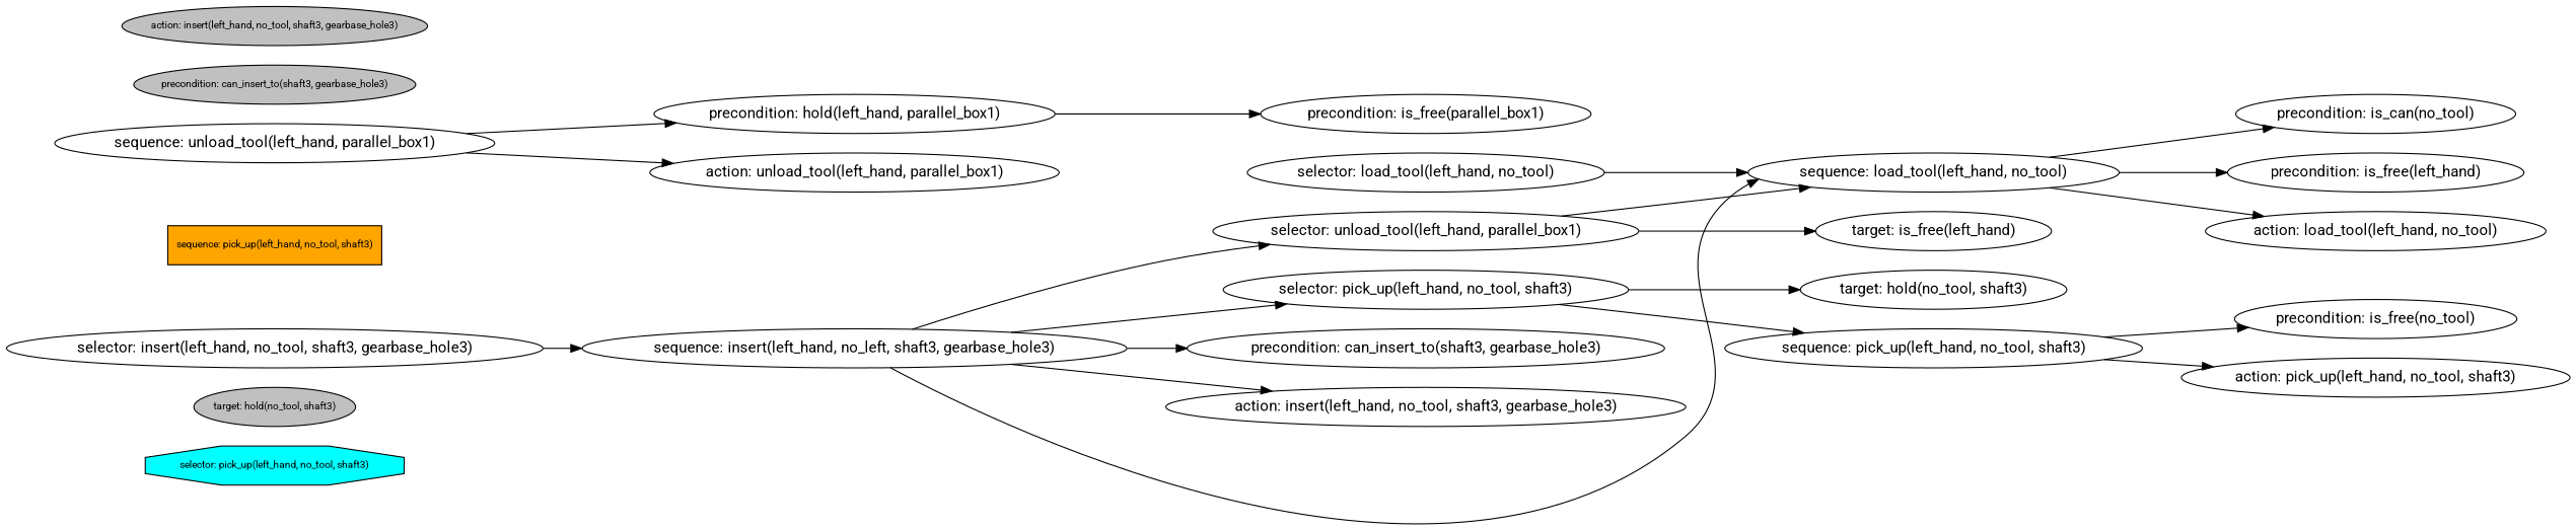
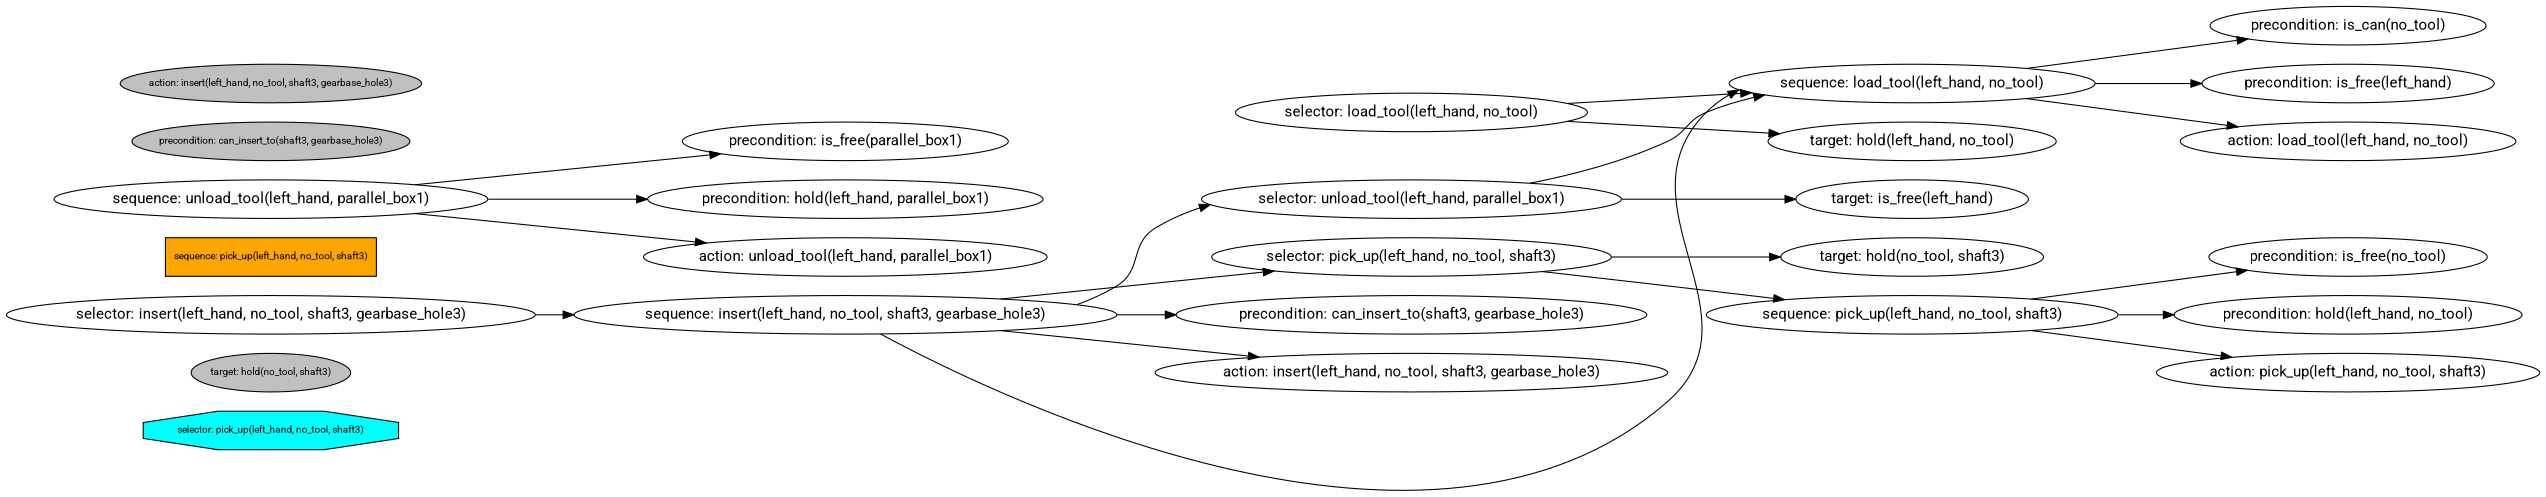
  digraph {
    fontname=Roboto
    ordering=out
    rankdir=LR
    node [fontname=Roboto]
    edge [fontname=Roboto]
    n1 [fillcolor=cyan fontcolor=black fontsize=9 label="selector: pick_up(left_hand, no_tool, shaft3)" shape=octagon style=filled]
    n2 [fillcolor=gray fontcolor=black fontsize=9 label="target: hold(no_tool, shaft3)" shape=ellipse style=filled]
    "selector: insert(left_hand, no_tool, shaft3, gearbase_hole3)"
-   "sequence: insert(left_hand, no_tool, shaft3, gearbase_hole3)" [label="sequence: insert(left_hand, no_left, shaft3, gearbase_hole3)"]
+   "sequence: insert(left_hand, no_tool, shaft3, gearbase_hole3)"
    "selector: unload_tool(left_hand, parallel_box1)"
    "selector: pick_up(left_hand, no_tool, shaft3)"
    "precondition: can_insert_to(shaft3, gearbase_hole3)"
    "action: insert(left_hand, no_tool, shaft3, gearbase_hole3)"
    "sequence: load_tool(left_hand, no_tool)"
    n10 [fillcolor=orange fontcolor=black fontsize=9 label="sequence: pick_up(left_hand, no_tool, shaft3)" shape=box style=filled]
    "target: is_free(left_hand)"
    "selector: load_tool(left_hand, no_tool)"
+   "target: hold(left_hand, no_tool)"
    "target: hold(no_tool, shaft3)"
    "sequence: pick_up(left_hand, no_tool, shaft3)"
    "sequence: unload_tool(left_hand, parallel_box1)"
    "precondition: is_free(parallel_box1)"
    "precondition: hold(left_hand, parallel_box1)"
    "action: unload_tool(left_hand, parallel_box1)"
    n20 [fillcolor=gray fontcolor=black fontsize=9 label="precondition: can_insert_to(shaft3, gearbase_hole3)" shape=ellipse style=filled]
    n21 [fillcolor=gray fontcolor=black fontsize=9 label="action: insert(left_hand, no_tool, shaft3, gearbase_hole3)" shape=ellipse style=filled]
    n22 [label="precondition: is_can(no_tool)"]
    "precondition: is_free(left_hand)"
    "action: load_tool(left_hand, no_tool)"
    "precondition: is_free(no_tool)"
+   "precondition: hold(left_hand, no_tool)"
    "action: pick_up(left_hand, no_tool, shaft3)"
    "selector: insert(left_hand, no_tool, shaft3, gearbase_hole3)" -> "sequence: insert(left_hand, no_tool, shaft3, gearbase_hole3)"
    "sequence: insert(left_hand, no_tool, shaft3, gearbase_hole3)" -> "selector: unload_tool(left_hand, parallel_box1)"
    "sequence: insert(left_hand, no_tool, shaft3, gearbase_hole3)" -> "selector: pick_up(left_hand, no_tool, shaft3)"
    "sequence: insert(left_hand, no_tool, shaft3, gearbase_hole3)" -> "precondition: can_insert_to(shaft3, gearbase_hole3)"
    "sequence: insert(left_hand, no_tool, shaft3, gearbase_hole3)" -> "action: insert(left_hand, no_tool, shaft3, gearbase_hole3)"
    "sequence: insert(left_hand, no_tool, shaft3, gearbase_hole3)" -> "sequence: load_tool(left_hand, no_tool)"
    "selector: unload_tool(left_hand, parallel_box1)" -> "sequence: load_tool(left_hand, no_tool)"
    "selector: unload_tool(left_hand, parallel_box1)" -> "target: is_free(left_hand)"
    "selector: pick_up(left_hand, no_tool, shaft3)" -> "target: hold(no_tool, shaft3)"
    "selector: pick_up(left_hand, no_tool, shaft3)" -> "sequence: pick_up(left_hand, no_tool, shaft3)"
    "sequence: load_tool(left_hand, no_tool)" -> n22
    "sequence: load_tool(left_hand, no_tool)" -> "precondition: is_free(left_hand)"
    "sequence: load_tool(left_hand, no_tool)" -> "action: load_tool(left_hand, no_tool)"
    "selector: load_tool(left_hand, no_tool)" -> "sequence: load_tool(left_hand, no_tool)"
+   "selector: load_tool(left_hand, no_tool)" -> "target: hold(left_hand, no_tool)"
    "sequence: pick_up(left_hand, no_tool, shaft3)" -> "precondition: is_free(no_tool)"
+   "sequence: pick_up(left_hand, no_tool, shaft3)" -> "precondition: hold(left_hand, no_tool)"
    "sequence: pick_up(left_hand, no_tool, shaft3)" -> "action: pick_up(left_hand, no_tool, shaft3)"
-   "precondition: hold(left_hand, parallel_box1)" -> "precondition: is_free(parallel_box1)"
+   "sequence: unload_tool(left_hand, parallel_box1)" -> "precondition: is_free(parallel_box1)"
    "sequence: unload_tool(left_hand, parallel_box1)" -> "precondition: hold(left_hand, parallel_box1)"
    "sequence: unload_tool(left_hand, parallel_box1)" -> "action: unload_tool(left_hand, parallel_box1)"
  }
